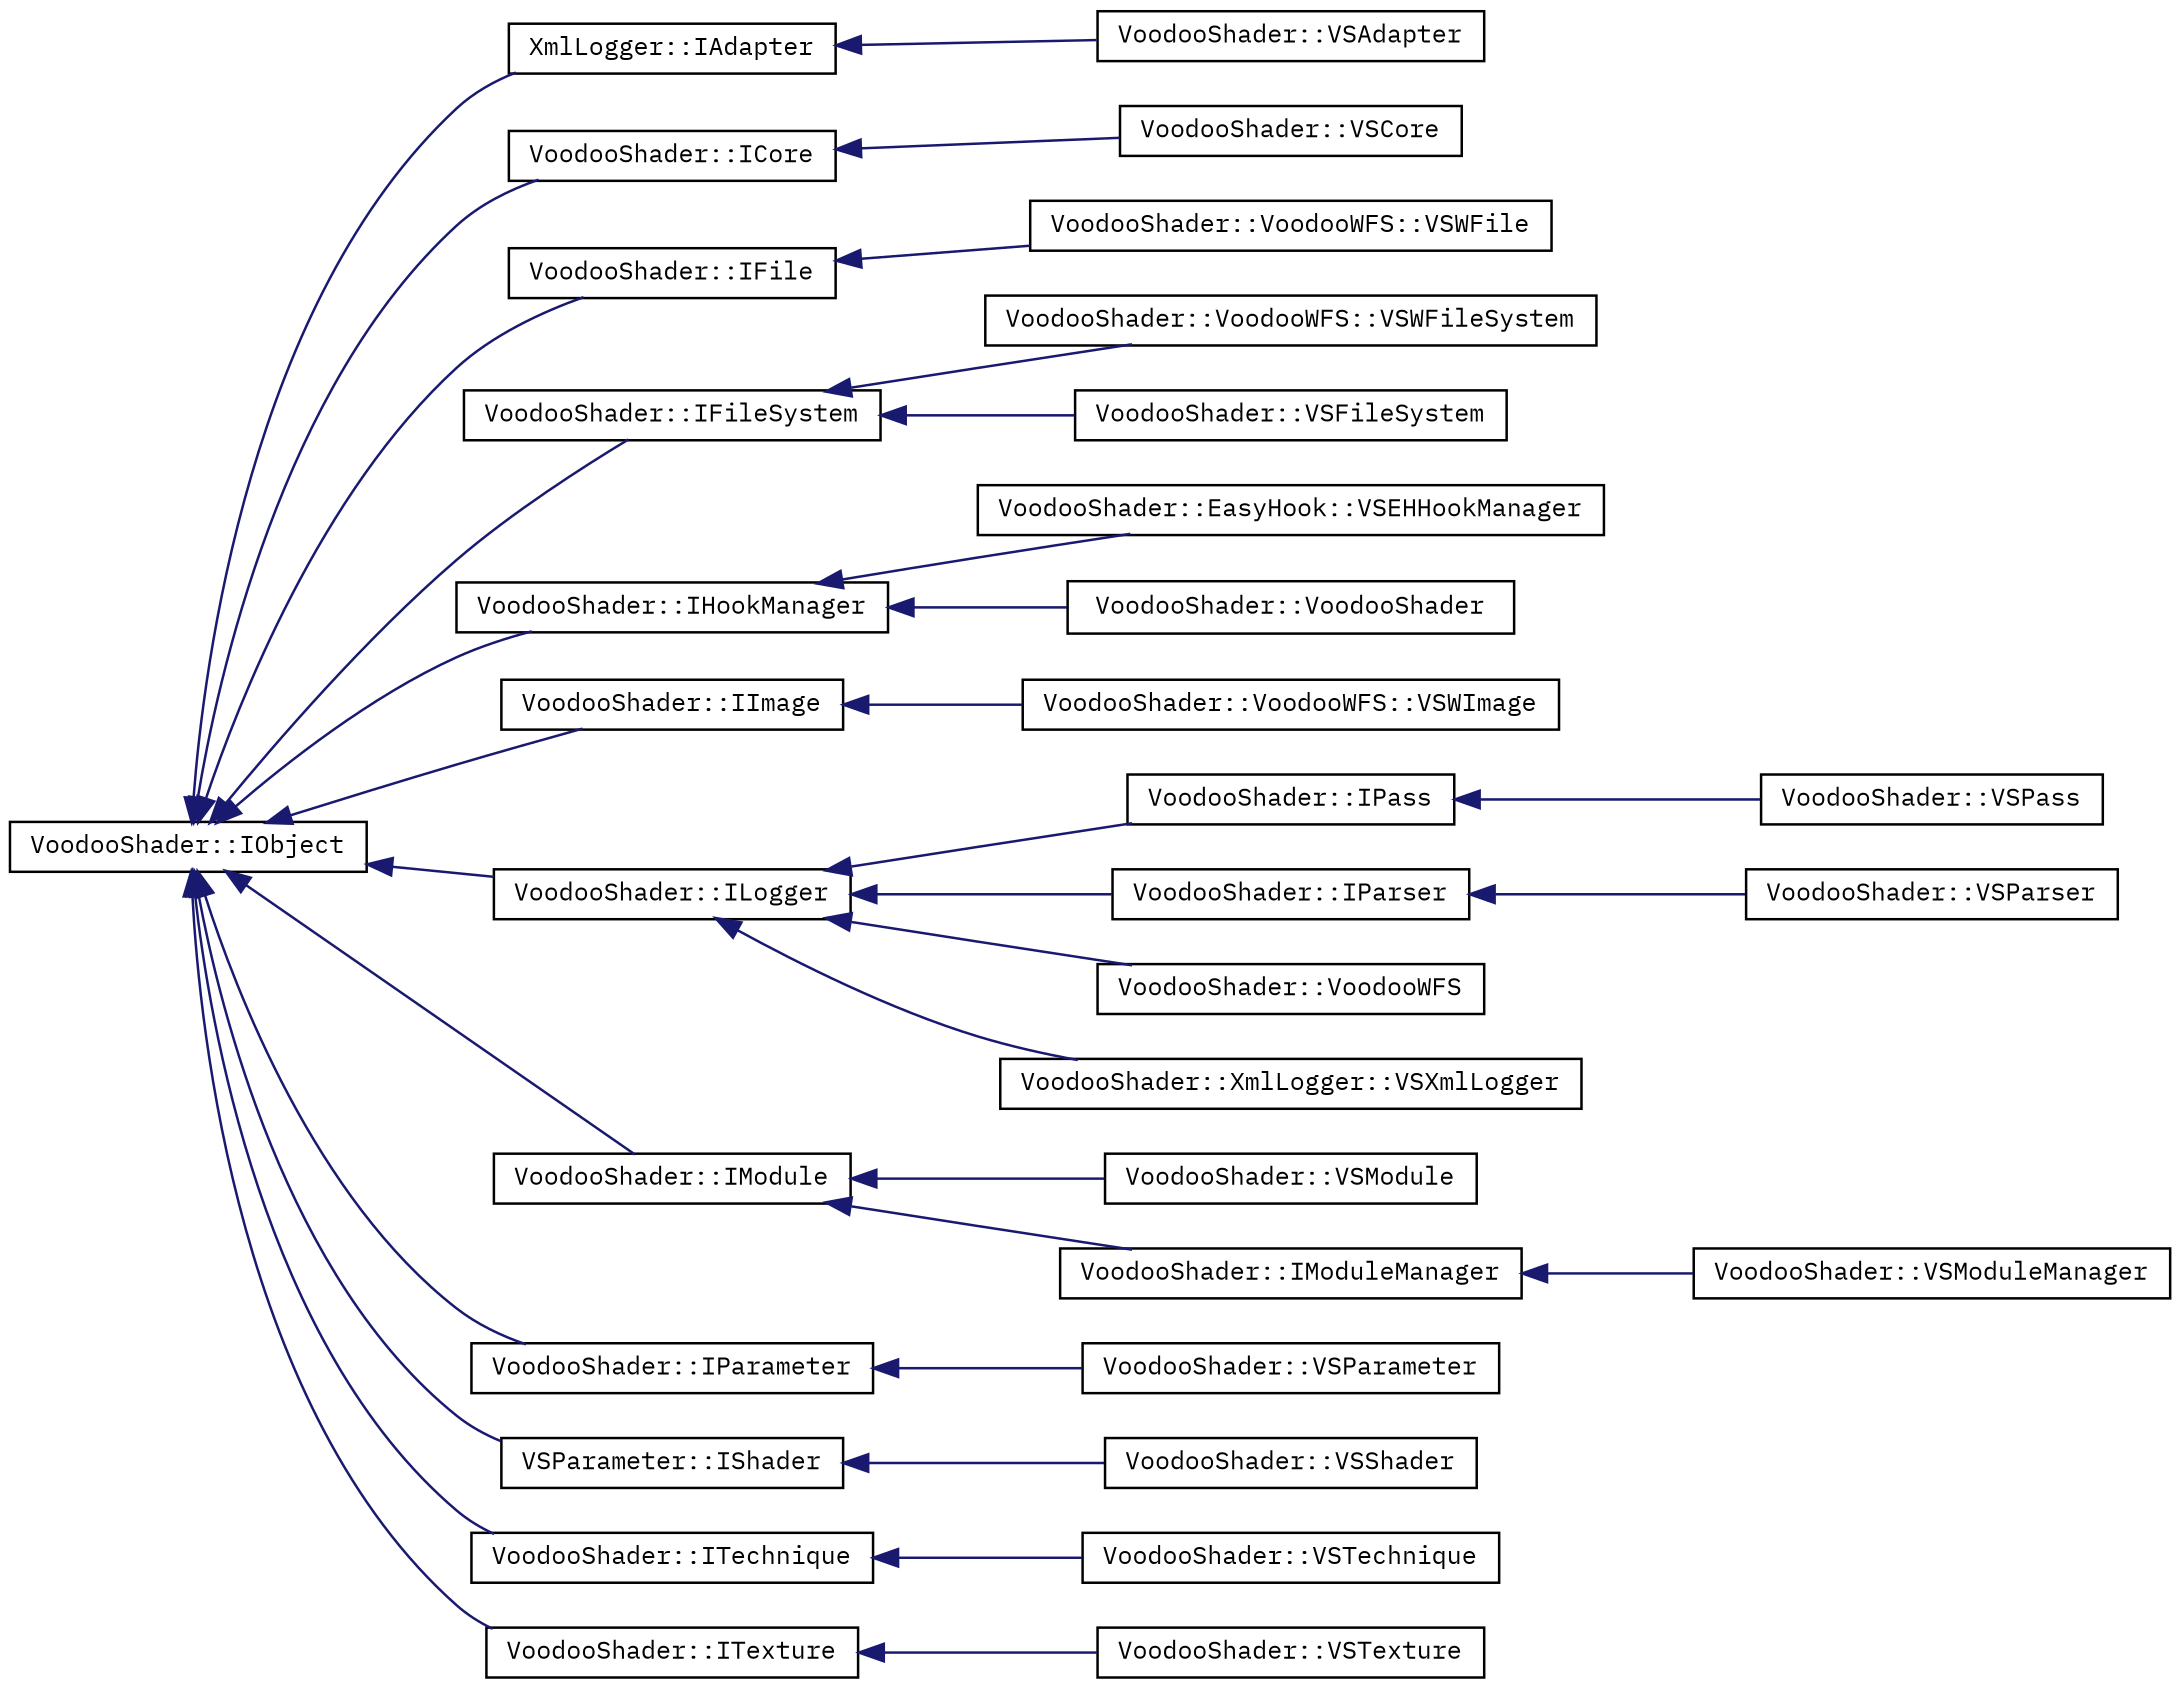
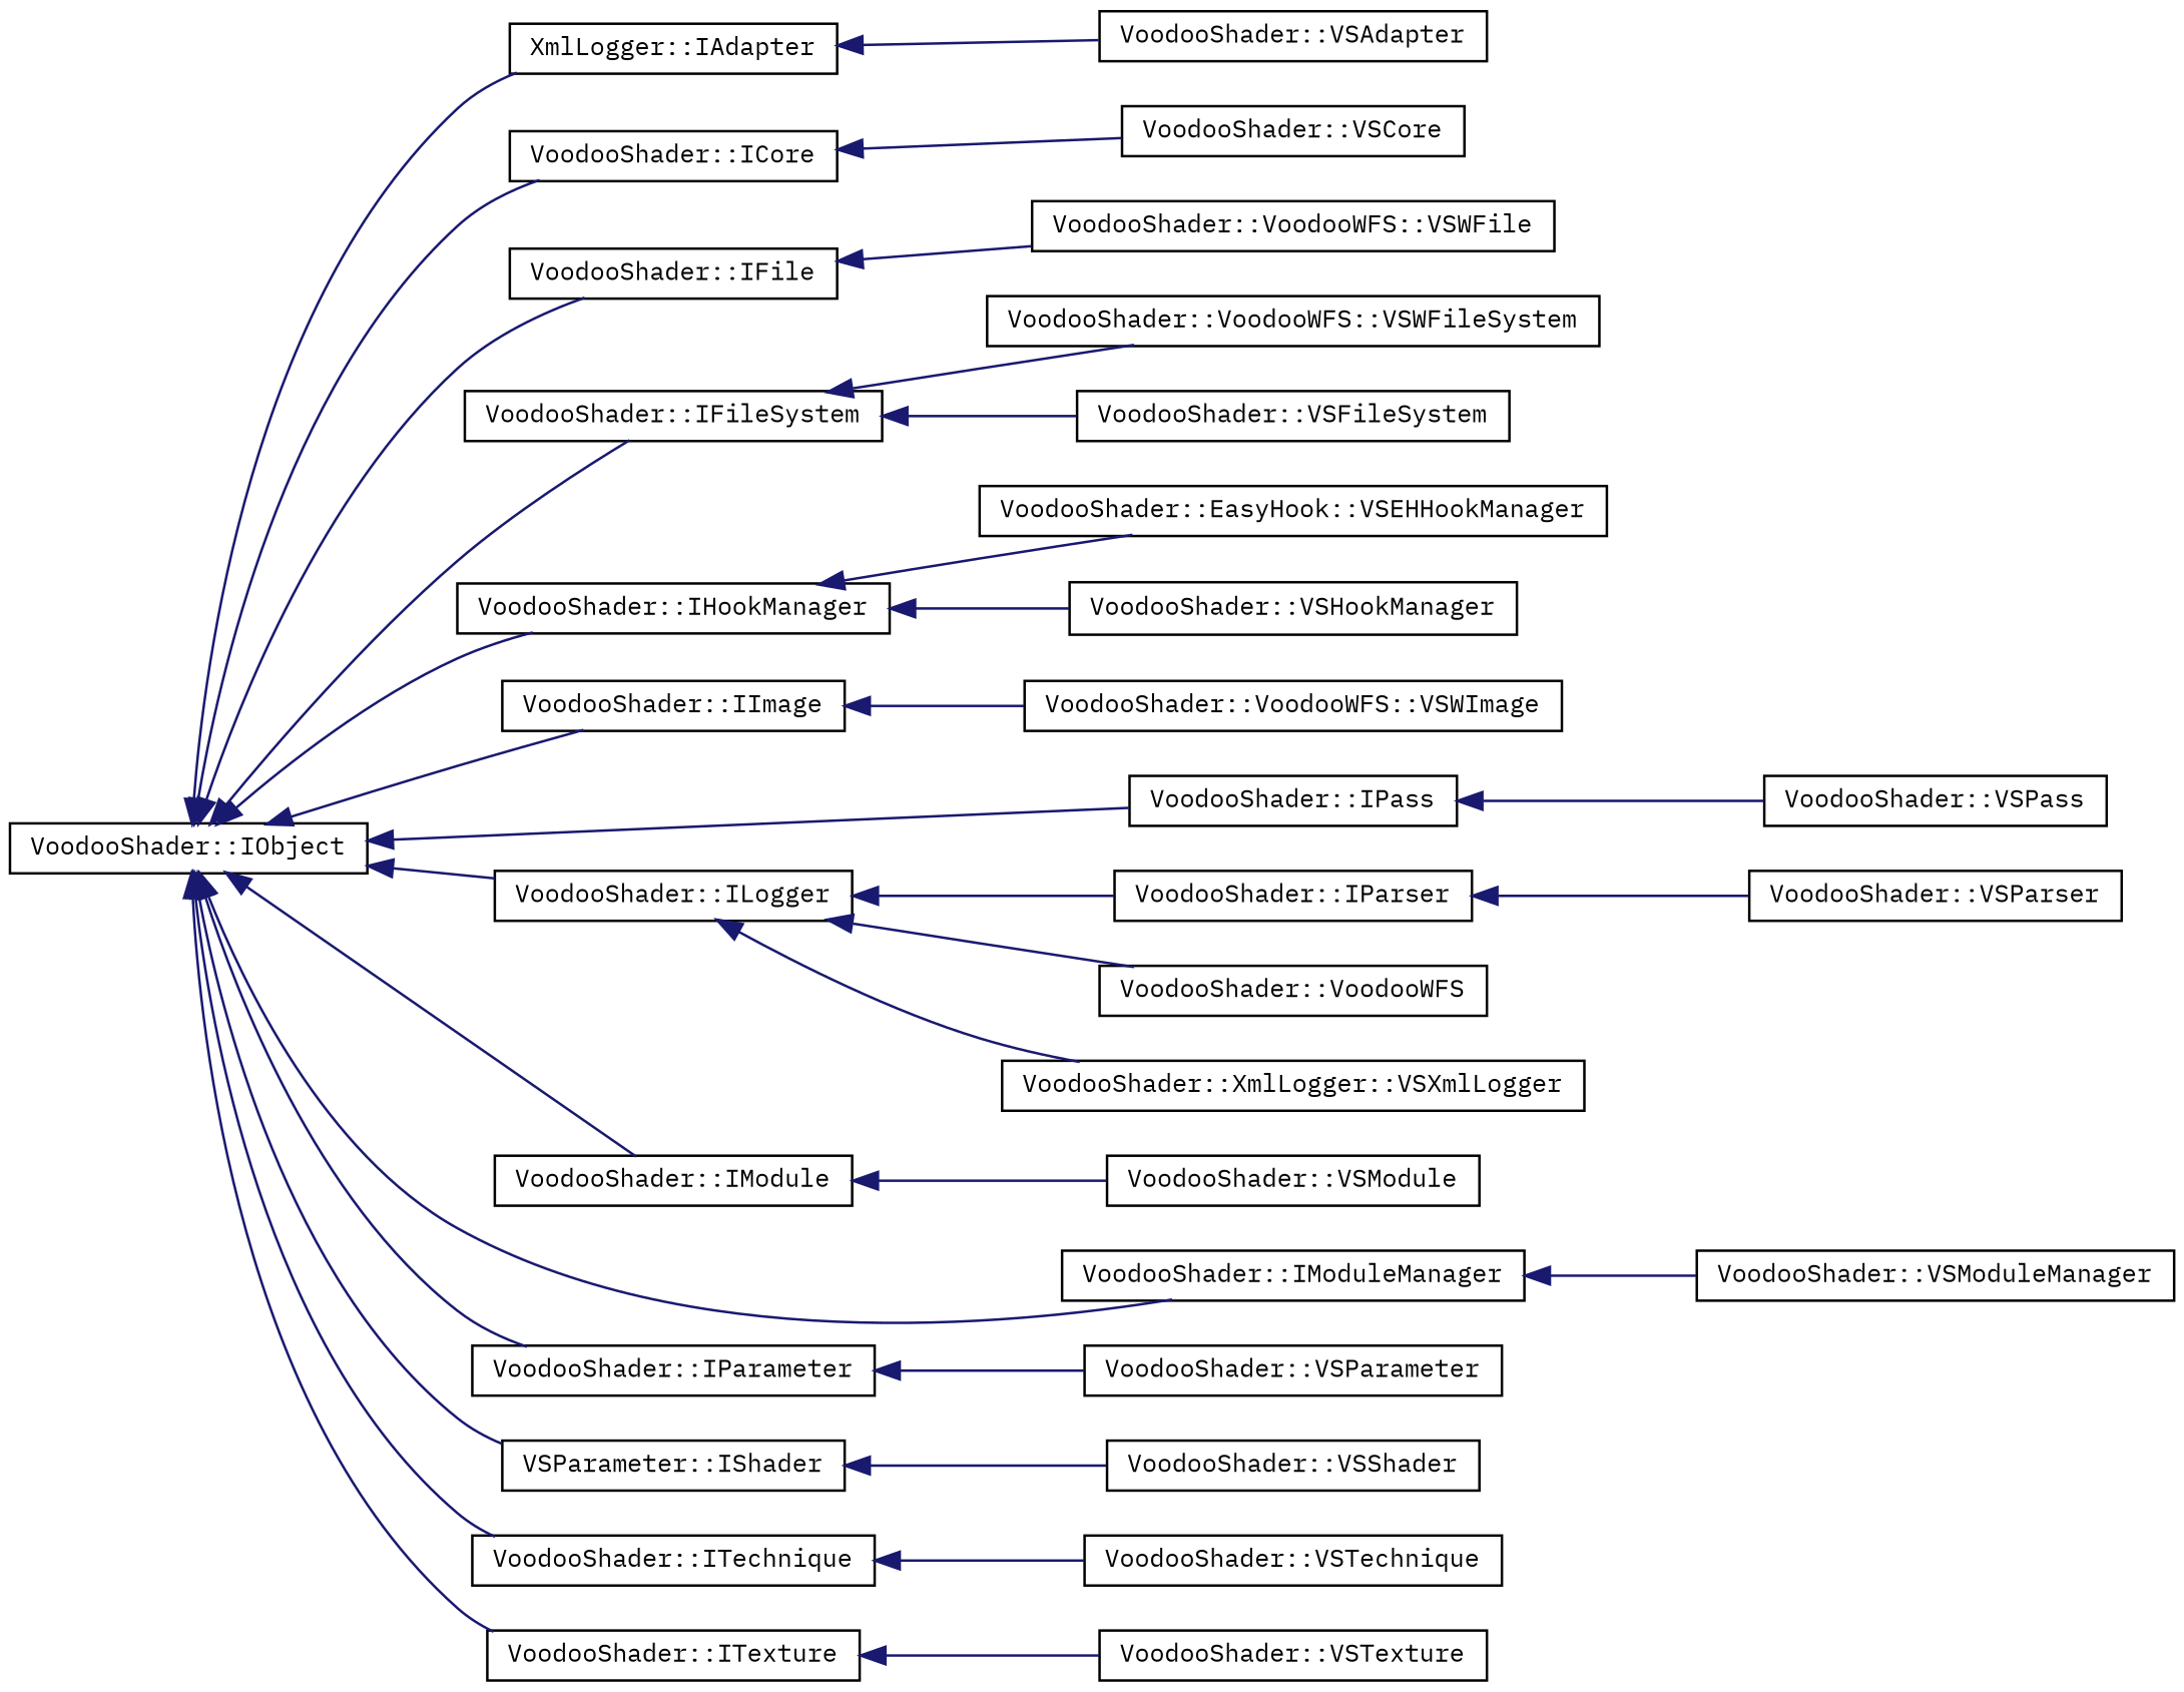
  digraph {
    fontname="IBM Plex Mono"
    rankdir=LR
    node [color=black fillcolor=white fontname="IBM Plex Mono" fontsize=10 shape=record style=filled]
    edge [color=midnightblue dir=back fontname="IBM Plex Mono" fontsize=10 labelfontname=Helvetica labelfontsize=10 style=solid]
    n1 [height=0.2 label="VoodooShader::IObject" width=0.4]
    n2 [height=0.2 label="XmlLogger::IAdapter" width=0.4]
    n3 [height=0.2 label="VoodooShader::ICore" width=0.4]
    n4 [height=0.2 label="VoodooShader::IFile" width=0.4]
    n5 [height=0.2 label="VoodooShader::IFileSystem" width=0.4]
    n6 [height=0.2 label="VoodooShader::IHookManager" width=0.4]
    n7 [height=0.2 label="VoodooShader::IImage" width=0.4]
    n8 [height=0.2 label="VoodooShader::ILogger" width=0.4]
    n9 [height=0.2 label="VoodooShader::IModule" width=0.4]
    n10 [height=0.2 label="VoodooShader::IModuleManager" width=0.4]
    n11 [height=0.2 label="VoodooShader::IParameter" width=0.4]
    n12 [height=0.2 label="VoodooShader::IPass" width=0.4]
    n13 [height=0.2 label="VSParameter::IShader" width=0.4]
    n14 [height=0.2 label="VoodooShader::ITechnique" width=0.4]
    n15 [height=0.2 label="VoodooShader::ITexture" width=0.4]
    n16 [height=0.2 label="VoodooShader::VSAdapter" width=0.4]
    n17 [height=0.2 label="VoodooShader::VSCore" width=0.4]
    n18 [height=0.2 label="VoodooShader::VoodooWFS::VSWFile" width=0.4]
    n19 [height=0.2 label="VoodooShader::VoodooWFS::VSWFileSystem" width=0.4]
    n20 [height=0.2 label="VoodooShader::VSFileSystem" width=0.4]
    n21 [height=0.2 label="VoodooShader::EasyHook::VSEHHookManager" width=0.4]
-   n22 [height=0.2 label="VoodooShader::VoodooShader" width=0.4]
+   n22 [height=0.2 label="VoodooShader::VSHookManager" width=0.4]
    n23 [height=0.2 label="VoodooShader::VoodooWFS::VSWImage" width=0.4]
    n24 [height=0.2 label="VoodooShader::IParser" width=0.4]
    n25 [height=0.2 label="VoodooShader::VoodooWFS" width=0.4]
    n26 [height=0.2 label="VoodooShader::XmlLogger::VSXmlLogger" width=0.4]
    n27 [height=0.2 label="VoodooShader::VSModule" width=0.4]
    n28 [height=0.2 label="VoodooShader::VSModuleManager" width=0.4]
    n29 [height=0.2 label="VoodooShader::VSParameter" width=0.4]
    n30 [height=0.2 label="VoodooShader::VSParser" width=0.4]
    n31 [height=0.2 label="VoodooShader::VSPass" width=0.4]
    n32 [height=0.2 label="VoodooShader::VSShader" width=0.4]
    n33 [height=0.2 label="VoodooShader::VSTechnique" width=0.4]
    n34 [height=0.2 label="VoodooShader::VSTexture" width=0.4]
    n1 -> n2
    n1 -> n3
    n1 -> n4
    n1 -> n5
    n1 -> n6
    n1 -> n7
    n1 -> n8
    n1 -> n9
-   n9 -> n10
+   n1 -> n10
    n1 -> n11
-   n8 -> n12
+   n1 -> n12
    n1 -> n13
    n1 -> n14
    n1 -> n15
    n2 -> n16
    n3 -> n17
    n4 -> n18
    n5 -> n19
    n5 -> n20
    n6 -> n21
    n6 -> n22
    n7 -> n23
    n8 -> n24
    n8 -> n25
    n8 -> n26
    n9 -> n27
    n10 -> n28
    n11 -> n29
    n12 -> n31
    n13 -> n32
    n14 -> n33
    n15 -> n34
    n24 -> n30
  }
